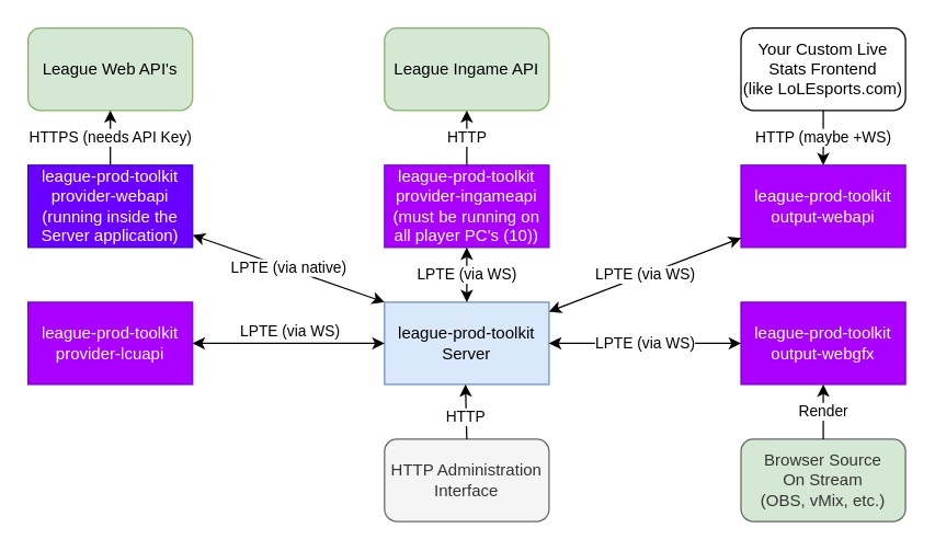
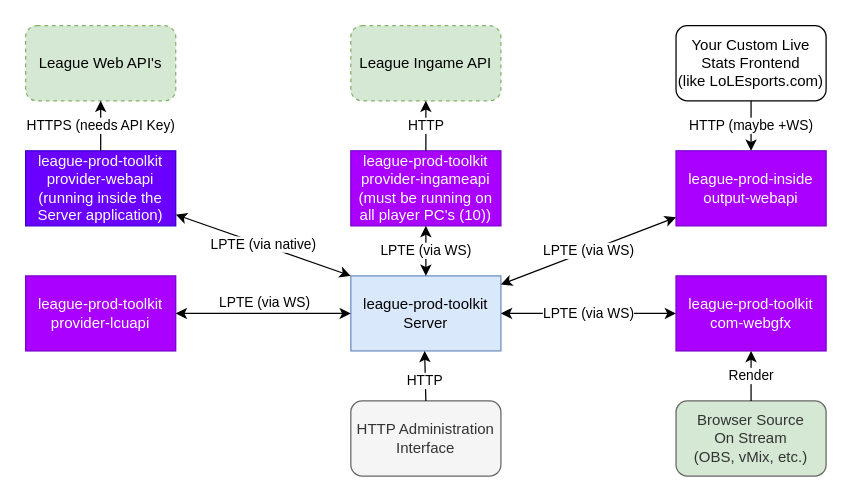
  <mxCell id="0" />
  <mxCell id="1" parent="0" />
  <mxCell id="2" value="league-prod-toolkit&lt;br&gt;Server" style="rounded=0;whiteSpace=wrap;html=1;fillColor=#dae8fc;strokeColor=#6c8ebf;" vertex="1" parent="1"><mxGeometry x="280" y="220" width="120" height="60" as="geometry" /></mxCell>
  <mxCell id="3" value="HTTP Administration&lt;br&gt;Interface" style="rounded=1;whiteSpace=wrap;html=1;fillColor=#f5f5f5;strokeColor=#666666;fontColor=#333333;" vertex="1" parent="1"><mxGeometry x="280" y="320" width="120" height="60" as="geometry" /></mxCell>
  <mxCell id="4" value="HTTP" style="endArrow=classic;html=1;exitX=0.5;exitY=0;exitDx=0;exitDy=0;" edge="1" parent="1" source="3"><mxGeometry x="-0.2" y="1" width="50" height="50" relative="1" as="geometry"><mxPoint x="339" y="320" as="sourcePoint" /><mxPoint x="339" y="280" as="targetPoint" /><mxPoint as="offset" /></mxGeometry></mxCell>
  <mxCell id="5" value="league-prod-toolkit&lt;br&gt;provider-lcuapi" style="rounded=0;whiteSpace=wrap;html=1;fillColor=#aa00ff;strokeColor=#7700CC;fontColor=#ffffff;" vertex="1" parent="1"><mxGeometry x="20" y="220" width="120" height="60" as="geometry" /></mxCell>
  <mxCell id="6" value="" style="endArrow=classic;startArrow=classic;html=1;exitX=1;exitY=0.5;exitDx=0;exitDy=0;entryX=0;entryY=0.5;entryDx=0;entryDy=0;" edge="1" parent="1" source="5" target="2"><mxGeometry width="50" height="50" relative="1" as="geometry"><mxPoint x="320" y="380" as="sourcePoint" /><mxPoint x="370" y="330" as="targetPoint" /></mxGeometry></mxCell>
  <mxCell id="7" value="LPTE (via WS)" style="edgeLabel;html=1;align=center;verticalAlign=middle;resizable=0;points=[];" vertex="1" connectable="0" parent="6"><mxGeometry x="0.267" relative="1" as="geometry"><mxPoint x="-19" y="-10" as="offset" /></mxGeometry></mxCell>
- <mxCell id="8" value="League Web API's" style="rounded=1;whiteSpace=wrap;html=1;fillColor=#d5e8d4;strokeColor=#82b366;" vertex="1" parent="1"><mxGeometry x="20" y="20" width="120" height="60" as="geometry" /></mxCell>
+ <mxCell id="8" value="League Web API's" style="rounded=1;whiteSpace=wrap;html=1;fillColor=#d5e8d4;strokeColor=#82b366;dashed=1;" vertex="1" parent="1"><mxGeometry x="20" y="20" width="120" height="60" as="geometry" /></mxCell>
  <mxCell id="9" value="league-prod-toolkit&lt;br&gt;provider-webapi&lt;br&gt;(running inside the Server application)" style="rounded=0;whiteSpace=wrap;html=1;fillColor=#6a00ff;strokeColor=#3700CC;fontColor=#ffffff;" vertex="1" parent="1"><mxGeometry x="20" y="120" width="120" height="60" as="geometry" /></mxCell>
  <mxCell id="10" value="LPTE (via native)" style="endArrow=classic;startArrow=classic;html=1;entryX=0;entryY=0;entryDx=0;entryDy=0;" edge="1" parent="1" source="9" target="2"><mxGeometry width="50" height="50" relative="1" as="geometry"><mxPoint x="243.333" y="200" as="sourcePoint" /><mxPoint x="370" y="330" as="targetPoint" /></mxGeometry></mxCell>
  <mxCell id="11" value="HTTPS (needs API Key)" style="endArrow=classic;html=1;exitX=0.5;exitY=0;exitDx=0;exitDy=0;" edge="1" parent="1" source="9" target="8"><mxGeometry width="50" height="50" relative="1" as="geometry"><mxPoint x="320" y="380" as="sourcePoint" /><mxPoint x="370" y="330" as="targetPoint" /></mxGeometry></mxCell>
  <mxCell id="12" value="league-prod-toolkit&lt;br&gt;provider-ingameapi&lt;br&gt;(must be running on all player PC's (10))" style="rounded=0;whiteSpace=wrap;html=1;fillColor=#aa00ff;strokeColor=#7700CC;fontColor=#ffffff;" vertex="1" parent="1"><mxGeometry x="280" y="120" width="120" height="60" as="geometry" /></mxCell>
  <mxCell id="13" value="LPTE (via WS)" style="endArrow=classic;startArrow=classic;html=1;" edge="1" parent="1" source="2" target="12"><mxGeometry width="50" height="50" relative="1" as="geometry"><mxPoint x="320" y="280" as="sourcePoint" /><mxPoint x="370" y="230" as="targetPoint" /></mxGeometry></mxCell>
- <mxCell id="14" value="League Ingame API" style="rounded=1;whiteSpace=wrap;html=1;fillColor=#d5e8d4;strokeColor=#82b366;" vertex="1" parent="1"><mxGeometry x="280" y="20" width="120" height="60" as="geometry" /></mxCell>
+ <mxCell id="14" value="League Ingame API" style="rounded=1;whiteSpace=wrap;html=1;fillColor=#d5e8d4;strokeColor=#82b366;dashed=1;" vertex="1" parent="1"><mxGeometry x="280" y="20" width="120" height="60" as="geometry" /></mxCell>
  <mxCell id="15" value="HTTP" style="endArrow=classic;html=1;" edge="1" parent="1" source="12" target="14"><mxGeometry width="50" height="50" relative="1" as="geometry"><mxPoint x="320" y="280" as="sourcePoint" /><mxPoint x="370" y="230" as="targetPoint" /></mxGeometry></mxCell>
- <mxCell id="16" value="league-prod-toolkit&lt;br&gt;output-webgfx" style="rounded=0;whiteSpace=wrap;html=1;fillColor=#aa00ff;strokeColor=#7700CC;fontColor=#ffffff;" vertex="1" parent="1"><mxGeometry x="540" y="220" width="120" height="60" as="geometry" /></mxCell>
+ <mxCell id="16" value="league-prod-toolkit&lt;br&gt;com-webgfx" style="rounded=0;whiteSpace=wrap;html=1;fillColor=#aa00ff;strokeColor=#7700CC;fontColor=#ffffff;" vertex="1" parent="1"><mxGeometry x="540" y="220" width="120" height="60" as="geometry" /></mxCell>
  <mxCell id="17" value="LPTE (via WS)" style="endArrow=classic;startArrow=classic;html=1;" edge="1" parent="1" source="2" target="16"><mxGeometry width="50" height="50" relative="1" as="geometry"><mxPoint x="320" y="280" as="sourcePoint" /><mxPoint x="370" y="230" as="targetPoint" /></mxGeometry></mxCell>
  <mxCell id="18" value="Browser Source&lt;br&gt;On Stream&lt;br&gt;(OBS, vMix, etc.)" style="rounded=1;whiteSpace=wrap;html=1;fillColor=#d5e8d4;strokeColor=#666666;fontColor=#333333;" vertex="1" parent="1"><mxGeometry x="540" y="320" width="120" height="60" as="geometry" /></mxCell>
  <mxCell id="19" value="Render" style="endArrow=classic;html=1;" edge="1" parent="1" source="18" target="16"><mxGeometry width="50" height="50" relative="1" as="geometry"><mxPoint x="320" y="280" as="sourcePoint" /><mxPoint x="370" y="230" as="targetPoint" /></mxGeometry></mxCell>
- <mxCell id="20" value="league-prod-toolkit&lt;br&gt;output-webapi" style="rounded=0;whiteSpace=wrap;html=1;fillColor=#aa00ff;strokeColor=#7700CC;fontColor=#ffffff;" vertex="1" parent="1"><mxGeometry x="540" y="120" width="120" height="60" as="geometry" /></mxCell>
+ <mxCell id="20" value="league-prod-inside&lt;br&gt;output-webapi" style="rounded=0;whiteSpace=wrap;html=1;fillColor=#aa00ff;strokeColor=#7700CC;fontColor=#ffffff;" vertex="1" parent="1"><mxGeometry x="540" y="120" width="120" height="60" as="geometry" /></mxCell>
  <mxCell id="21" value="" style="endArrow=classic;startArrow=classic;html=1;" edge="1" parent="1" source="2" target="20"><mxGeometry width="50" height="50" relative="1" as="geometry"><mxPoint x="320" y="280" as="sourcePoint" /><mxPoint x="370" y="230" as="targetPoint" /></mxGeometry></mxCell>
  <mxCell id="22" value="LPTE (via WS)" style="edgeLabel;html=1;align=center;verticalAlign=middle;resizable=0;points=[];" vertex="1" connectable="0" parent="21"><mxGeometry x="-0.173" relative="1" as="geometry"><mxPoint x="12.13" y="-4.67" as="offset" /></mxGeometry></mxCell>
  <mxCell id="23" value="Your Custom Live Stats Frontend&lt;br&gt;(like LoLEsports.com)" style="rounded=1;whiteSpace=wrap;html=1;" vertex="1" parent="1"><mxGeometry x="540" y="20" width="120" height="60" as="geometry" /></mxCell>
  <mxCell id="24" value="HTTP (maybe +WS)" style="endArrow=classic;html=1;" edge="1" parent="1" source="23" target="20"><mxGeometry width="50" height="50" relative="1" as="geometry"><mxPoint x="320" y="280" as="sourcePoint" /><mxPoint x="370" y="230" as="targetPoint" /></mxGeometry></mxCell>
